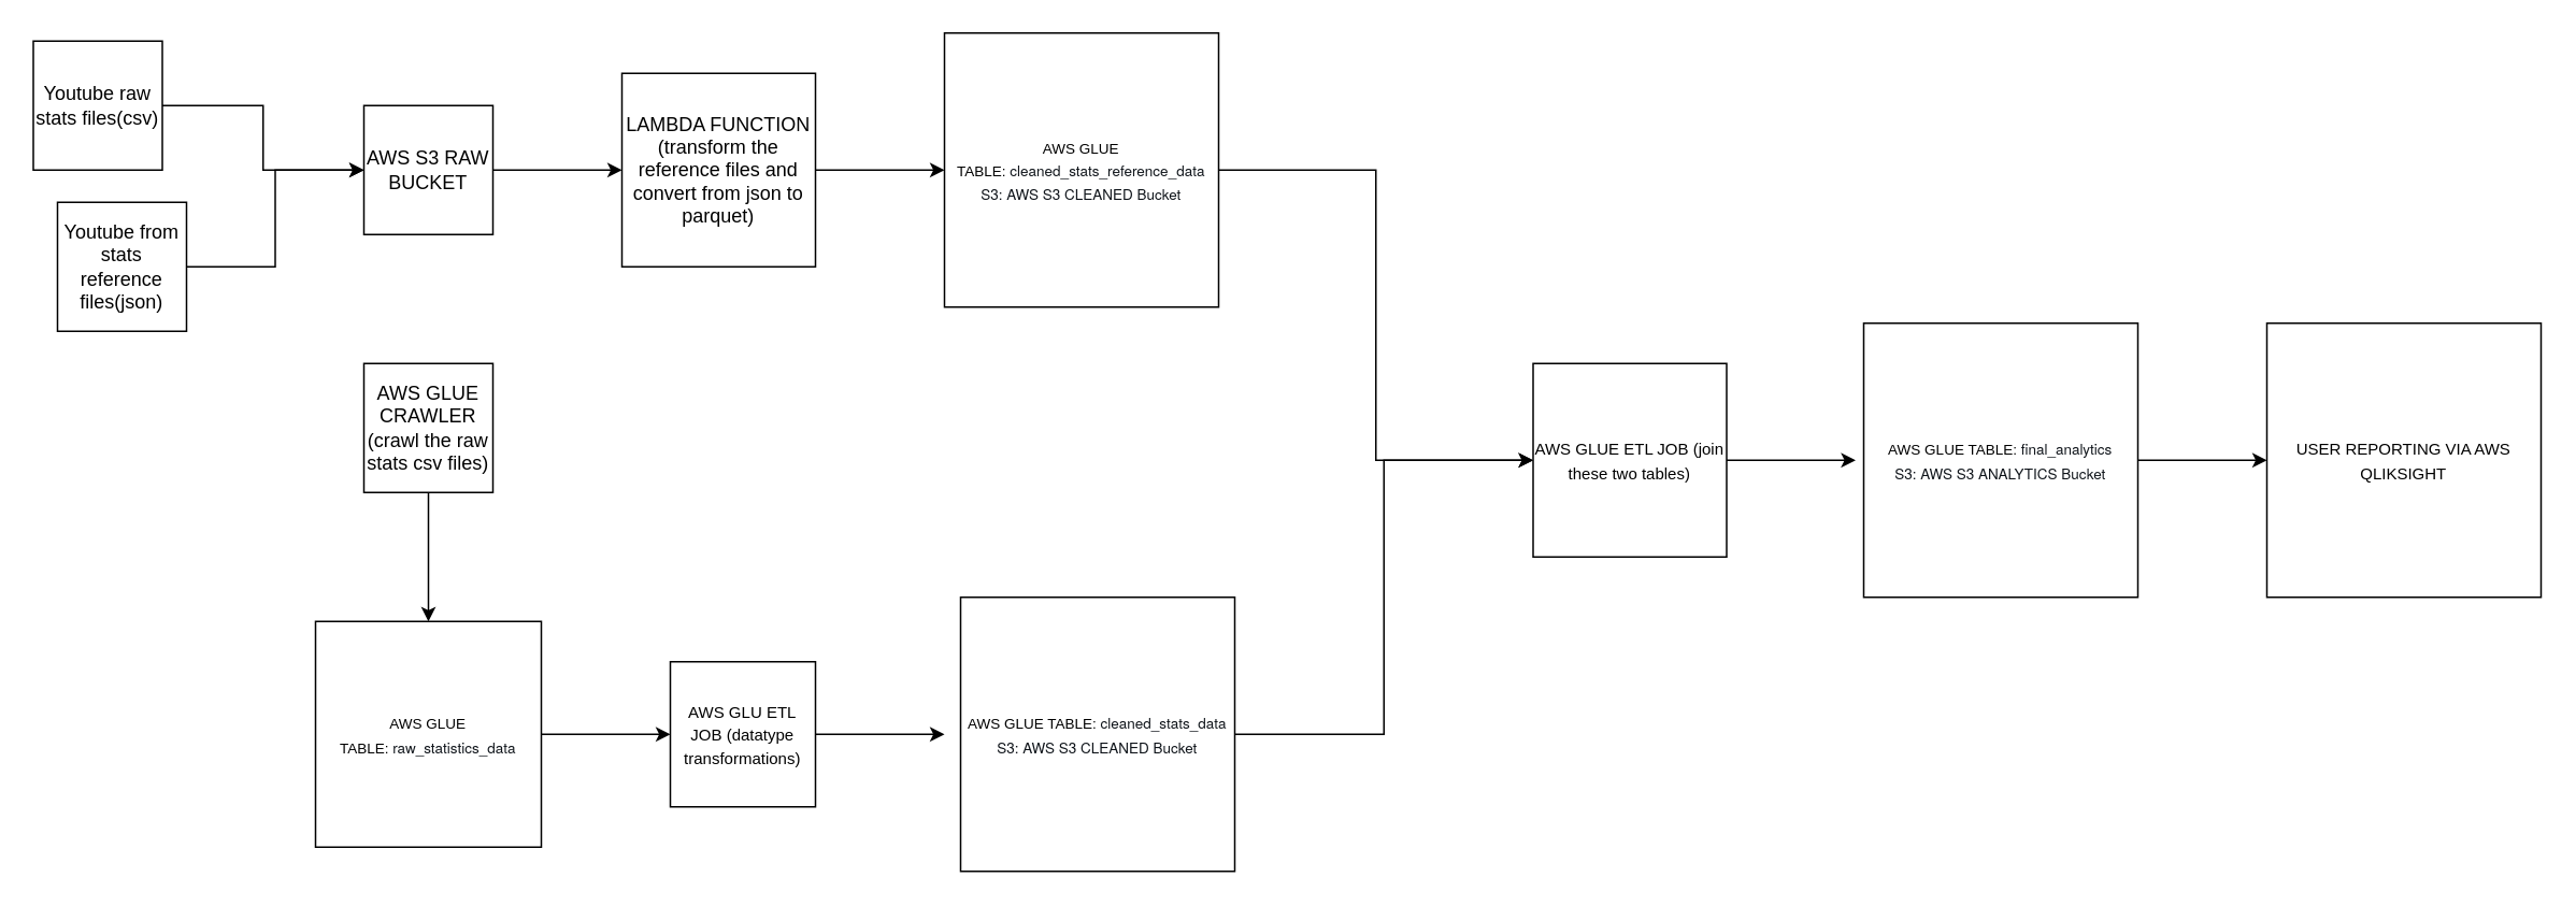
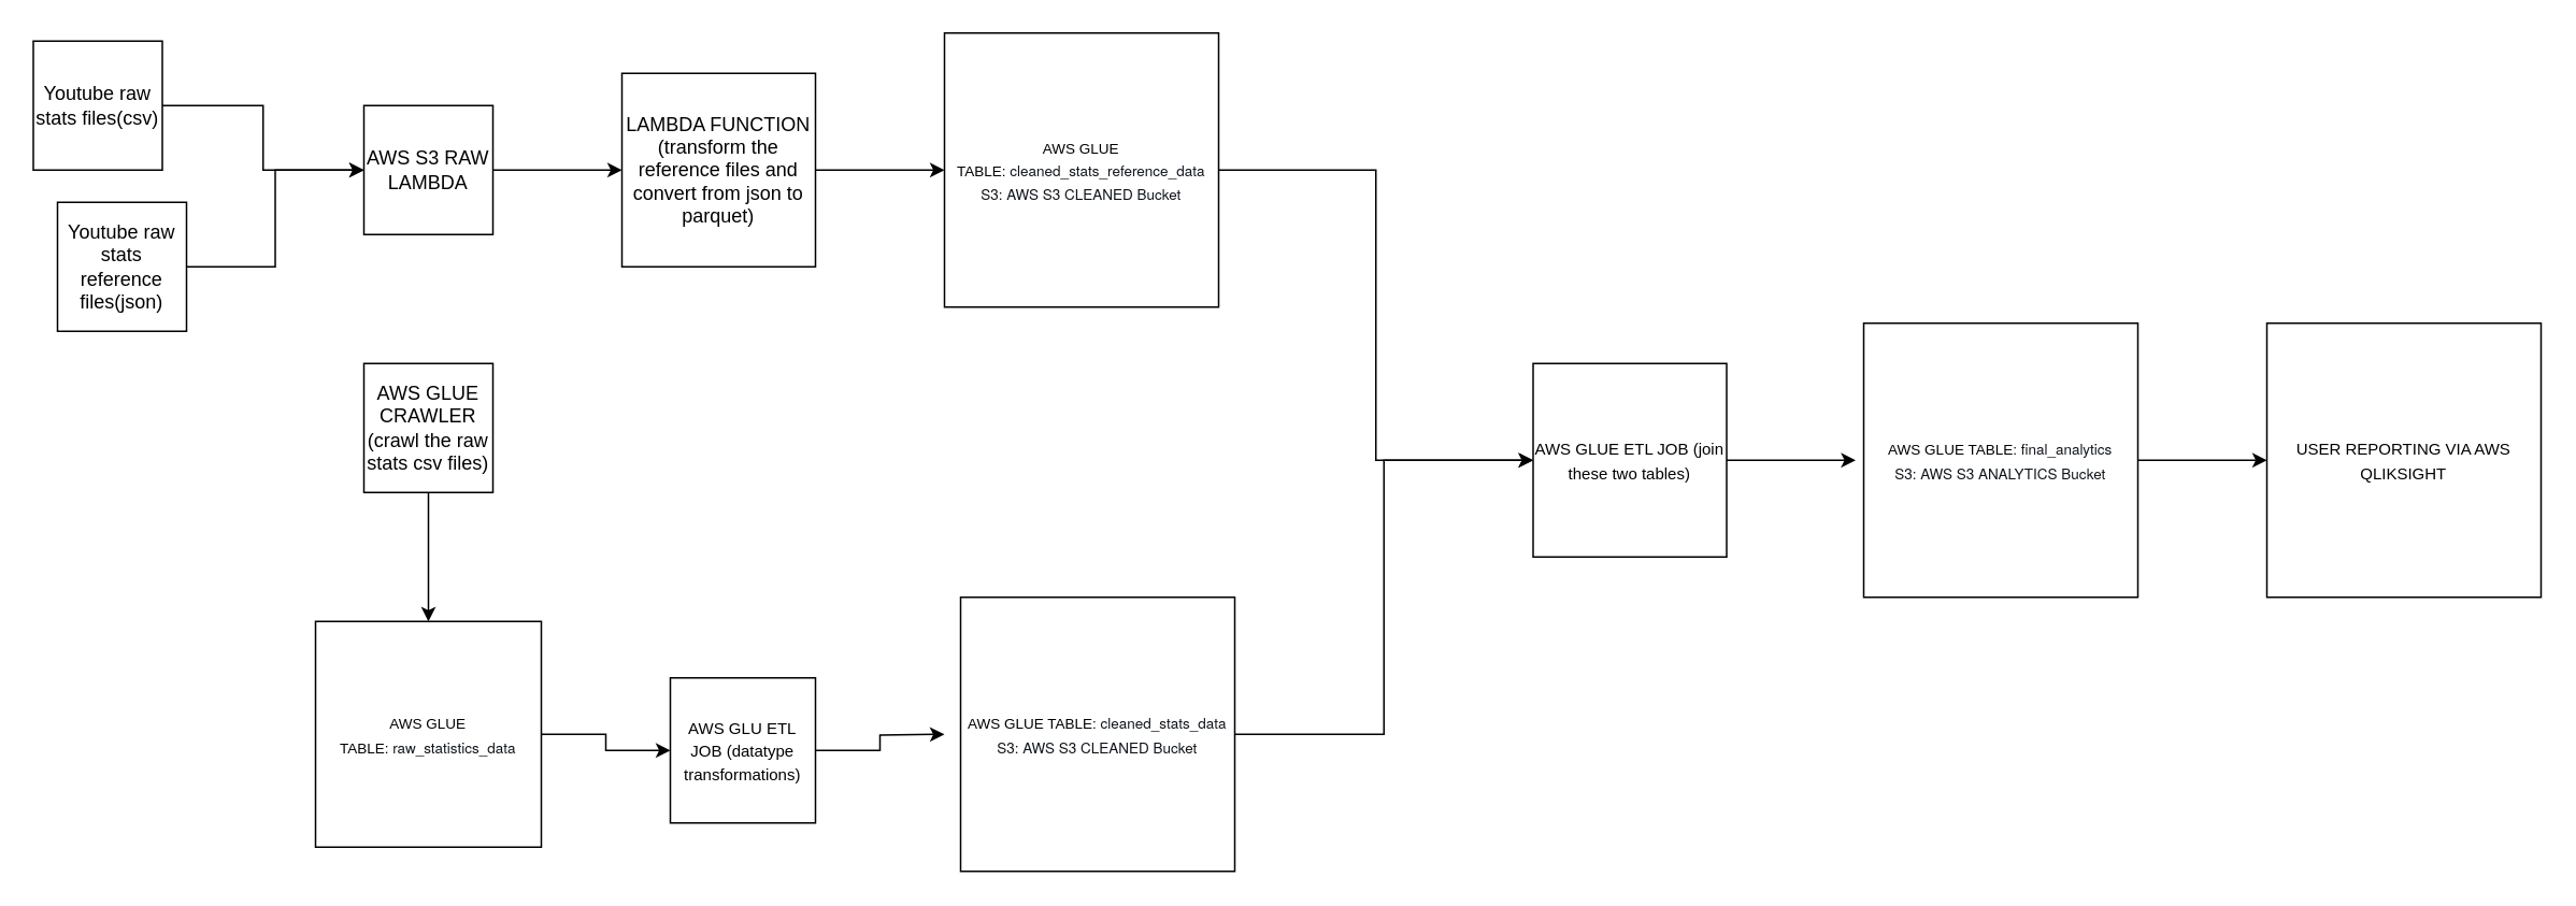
  <mxCell id="0" />
  <mxCell id="1" parent="0" />
  <mxCell id="2" style="edgeStyle=orthogonalEdgeStyle;rounded=0;orthogonalLoop=1;jettySize=auto;html=1;exitX=1;exitY=0.5;exitDx=0;exitDy=0;entryX=0;entryY=0.5;entryDx=0;entryDy=0;" edge="1" parent="1" source="3" target="7"><mxGeometry relative="1" as="geometry" /></mxCell>
  <mxCell id="3" value="Youtube raw stats files(csv)" style="whiteSpace=wrap;html=1;aspect=fixed;" vertex="1" parent="1"><mxGeometry x="20" y="25" width="80" height="80" as="geometry" /></mxCell>
  <mxCell id="4" style="edgeStyle=orthogonalEdgeStyle;rounded=0;orthogonalLoop=1;jettySize=auto;html=1;exitX=1;exitY=0.5;exitDx=0;exitDy=0;entryX=0;entryY=0.5;entryDx=0;entryDy=0;" edge="1" parent="1" source="5" target="7"><mxGeometry relative="1" as="geometry" /></mxCell>
- <mxCell id="5" value="Youtube from stats reference files(json)" style="whiteSpace=wrap;html=1;aspect=fixed;" vertex="1" parent="1"><mxGeometry x="35" y="125" width="80" height="80" as="geometry" /></mxCell>
+ <mxCell id="5" value="Youtube raw stats reference files(json)" style="whiteSpace=wrap;html=1;aspect=fixed;" vertex="1" parent="1"><mxGeometry x="35" y="125" width="80" height="80" as="geometry" /></mxCell>
  <mxCell id="6" value="" style="edgeStyle=orthogonalEdgeStyle;rounded=0;orthogonalLoop=1;jettySize=auto;html=1;" edge="1" parent="1" source="7" target="9"><mxGeometry relative="1" as="geometry" /></mxCell>
- <mxCell id="7" value="AWS S3 RAW BUCKET" style="whiteSpace=wrap;html=1;aspect=fixed;" vertex="1" parent="1"><mxGeometry x="225" y="65" width="80" height="80" as="geometry" /></mxCell>
+ <mxCell id="7" value="AWS S3 RAW LAMBDA" style="whiteSpace=wrap;html=1;aspect=fixed;" vertex="1" parent="1"><mxGeometry x="225" y="65" width="80" height="80" as="geometry" /></mxCell>
  <mxCell id="8" value="" style="edgeStyle=orthogonalEdgeStyle;rounded=0;orthogonalLoop=1;jettySize=auto;html=1;" edge="1" parent="1" source="9" target="11"><mxGeometry relative="1" as="geometry" /></mxCell>
  <mxCell id="9" value="LAMBDA FUNCTION (transform the reference files and convert from json to parquet)" style="whiteSpace=wrap;html=1;aspect=fixed;" vertex="1" parent="1"><mxGeometry x="385" y="45" width="120" height="120" as="geometry" /></mxCell>
  <mxCell id="10" style="edgeStyle=orthogonalEdgeStyle;rounded=0;orthogonalLoop=1;jettySize=auto;html=1;exitX=1;exitY=0.5;exitDx=0;exitDy=0;entryX=0;entryY=0.5;entryDx=0;entryDy=0;" edge="1" parent="1" source="11" target="21"><mxGeometry relative="1" as="geometry" /></mxCell>
  <mxCell id="11" value="&lt;font style=&quot;font-size: 9px;&quot;&gt;AWS GLUE TABLE:&amp;nbsp;&lt;span style=&quot;color: rgb(15, 20, 26); font-family: &amp;quot;Amazon Ember&amp;quot;, &amp;quot;Helvetica Neue&amp;quot;, Roboto, Arial, sans-serif; text-align: start; background-color: rgb(255, 255, 255);&quot;&gt;cleaned_stats_reference_data&lt;/span&gt;&lt;/font&gt;&lt;div&gt;&lt;font style=&quot;font-size: 9px;&quot;&gt;&lt;span style=&quot;color: rgb(15, 20, 26); font-family: &amp;quot;Amazon Ember&amp;quot;, &amp;quot;Helvetica Neue&amp;quot;, Roboto, Arial, sans-serif; text-align: start; background-color: rgb(255, 255, 255);&quot;&gt;S3: AWS S3 CLEANED Bucket&lt;/span&gt;&lt;/font&gt;&lt;/div&gt;" style="whiteSpace=wrap;html=1;aspect=fixed;" vertex="1" parent="1"><mxGeometry x="585" y="20" width="170" height="170" as="geometry" /></mxCell>
  <mxCell id="12" value="" style="edgeStyle=orthogonalEdgeStyle;rounded=0;orthogonalLoop=1;jettySize=auto;html=1;" edge="1" parent="1" source="13" target="15"><mxGeometry relative="1" as="geometry" /></mxCell>
  <mxCell id="13" value="AWS GLUE CRAWLER (crawl the raw stats csv files)" style="whiteSpace=wrap;html=1;aspect=fixed;" vertex="1" parent="1"><mxGeometry x="225" y="225" width="80" height="80" as="geometry" /></mxCell>
  <mxCell id="14" value="" style="edgeStyle=orthogonalEdgeStyle;rounded=0;orthogonalLoop=1;jettySize=auto;html=1;" edge="1" parent="1" source="15" target="17"><mxGeometry relative="1" as="geometry" /></mxCell>
  <mxCell id="15" value="&lt;font style=&quot;font-size: 9px;&quot;&gt;AWS GLUE TABLE:&amp;nbsp;&lt;span style=&quot;color: rgb(15, 20, 26); font-family: &amp;quot;Amazon Ember&amp;quot;, &amp;quot;Helvetica Neue&amp;quot;, Roboto, Arial, sans-serif; text-align: start; background-color: rgb(255, 255, 255);&quot;&gt;raw_statistics_data&lt;/span&gt;&lt;/font&gt;" style="whiteSpace=wrap;html=1;aspect=fixed;" vertex="1" parent="1"><mxGeometry x="195" y="385" width="140" height="140" as="geometry" /></mxCell>
  <mxCell id="16" value="" style="edgeStyle=orthogonalEdgeStyle;rounded=0;orthogonalLoop=1;jettySize=auto;html=1;" edge="1" parent="1" source="17"><mxGeometry relative="1" as="geometry"><mxPoint x="585" y="455" as="targetPoint" /></mxGeometry></mxCell>
- <mxCell id="17" value="&lt;font size=&quot;1&quot;&gt;AWS GLU ETL JOB (datatype transformations)&lt;/font&gt;" style="whiteSpace=wrap;html=1;aspect=fixed;" vertex="1" parent="1"><mxGeometry x="415" y="410" width="90" height="90" as="geometry" /></mxCell>
+ <mxCell id="17" value="&lt;font size=&quot;1&quot;&gt;AWS GLU ETL JOB (datatype transformations)&lt;/font&gt;" style="whiteSpace=wrap;html=1;aspect=fixed;" vertex="1" parent="1"><mxGeometry x="415" y="420" width="90" height="90" as="geometry" /></mxCell>
  <mxCell id="18" style="edgeStyle=orthogonalEdgeStyle;rounded=0;orthogonalLoop=1;jettySize=auto;html=1;exitX=1;exitY=0.5;exitDx=0;exitDy=0;entryX=0;entryY=0.5;entryDx=0;entryDy=0;" edge="1" parent="1" source="19" target="21"><mxGeometry relative="1" as="geometry" /></mxCell>
  <mxCell id="19" value="&lt;font style=&quot;font-size: 9px;&quot;&gt;AWS GLUE TABLE:&amp;nbsp;&lt;span style=&quot;color: rgb(15, 20, 26); font-family: &amp;quot;Amazon Ember&amp;quot;, &amp;quot;Helvetica Neue&amp;quot;, Roboto, Arial, sans-serif; text-align: start; background-color: rgb(255, 255, 255);&quot;&gt;cleaned_stats_data&lt;/span&gt;&lt;/font&gt;&lt;div&gt;&lt;font style=&quot;font-size: 9px;&quot;&gt;&lt;span style=&quot;color: rgb(15, 20, 26); font-family: &amp;quot;Amazon Ember&amp;quot;, &amp;quot;Helvetica Neue&amp;quot;, Roboto, Arial, sans-serif; text-align: start; background-color: rgb(255, 255, 255);&quot;&gt;S3: AWS S3 CLEANED Bucket&lt;/span&gt;&lt;/font&gt;&lt;/div&gt;" style="whiteSpace=wrap;html=1;aspect=fixed;" vertex="1" parent="1"><mxGeometry x="595" y="370" width="170" height="170" as="geometry" /></mxCell>
  <mxCell id="20" value="" style="edgeStyle=orthogonalEdgeStyle;rounded=0;orthogonalLoop=1;jettySize=auto;html=1;" edge="1" parent="1" source="21"><mxGeometry relative="1" as="geometry"><mxPoint x="1150" y="285" as="targetPoint" /></mxGeometry></mxCell>
  <mxCell id="21" value="&lt;font size=&quot;1&quot;&gt;AWS GLUE ETL JOB (join these two tables)&lt;/font&gt;" style="whiteSpace=wrap;html=1;aspect=fixed;" vertex="1" parent="1"><mxGeometry x="950" y="225" width="120" height="120" as="geometry" /></mxCell>
  <mxCell id="22" value="" style="edgeStyle=orthogonalEdgeStyle;rounded=0;orthogonalLoop=1;jettySize=auto;html=1;" edge="1" parent="1" source="23" target="24"><mxGeometry relative="1" as="geometry" /></mxCell>
  <mxCell id="23" value="&lt;font style=&quot;font-size: 9px;&quot;&gt;AWS GLUE TABLE:&amp;nbsp;&lt;span style=&quot;color: rgb(15, 20, 26); font-family: &amp;quot;Amazon Ember&amp;quot;, &amp;quot;Helvetica Neue&amp;quot;, Roboto, Arial, sans-serif; text-align: start; background-color: rgb(255, 255, 255);&quot;&gt;final_analytics&lt;/span&gt;&lt;/font&gt;&lt;div&gt;&lt;font style=&quot;font-size: 9px;&quot;&gt;&lt;span style=&quot;color: rgb(15, 20, 26); font-family: &amp;quot;Amazon Ember&amp;quot;, &amp;quot;Helvetica Neue&amp;quot;, Roboto, Arial, sans-serif; text-align: start; background-color: rgb(255, 255, 255);&quot;&gt;S3: AWS S3 ANALYTICS Bucket&lt;/span&gt;&lt;/font&gt;&lt;/div&gt;" style="whiteSpace=wrap;html=1;aspect=fixed;" vertex="1" parent="1"><mxGeometry x="1155" y="200" width="170" height="170" as="geometry" /></mxCell>
  <mxCell id="24" value="&lt;font size=&quot;1&quot;&gt;USER REPORTING VIA AWS QLIKSIGHT&lt;/font&gt;" style="whiteSpace=wrap;html=1;aspect=fixed;" vertex="1" parent="1"><mxGeometry x="1405" y="200" width="170" height="170" as="geometry" /></mxCell>
